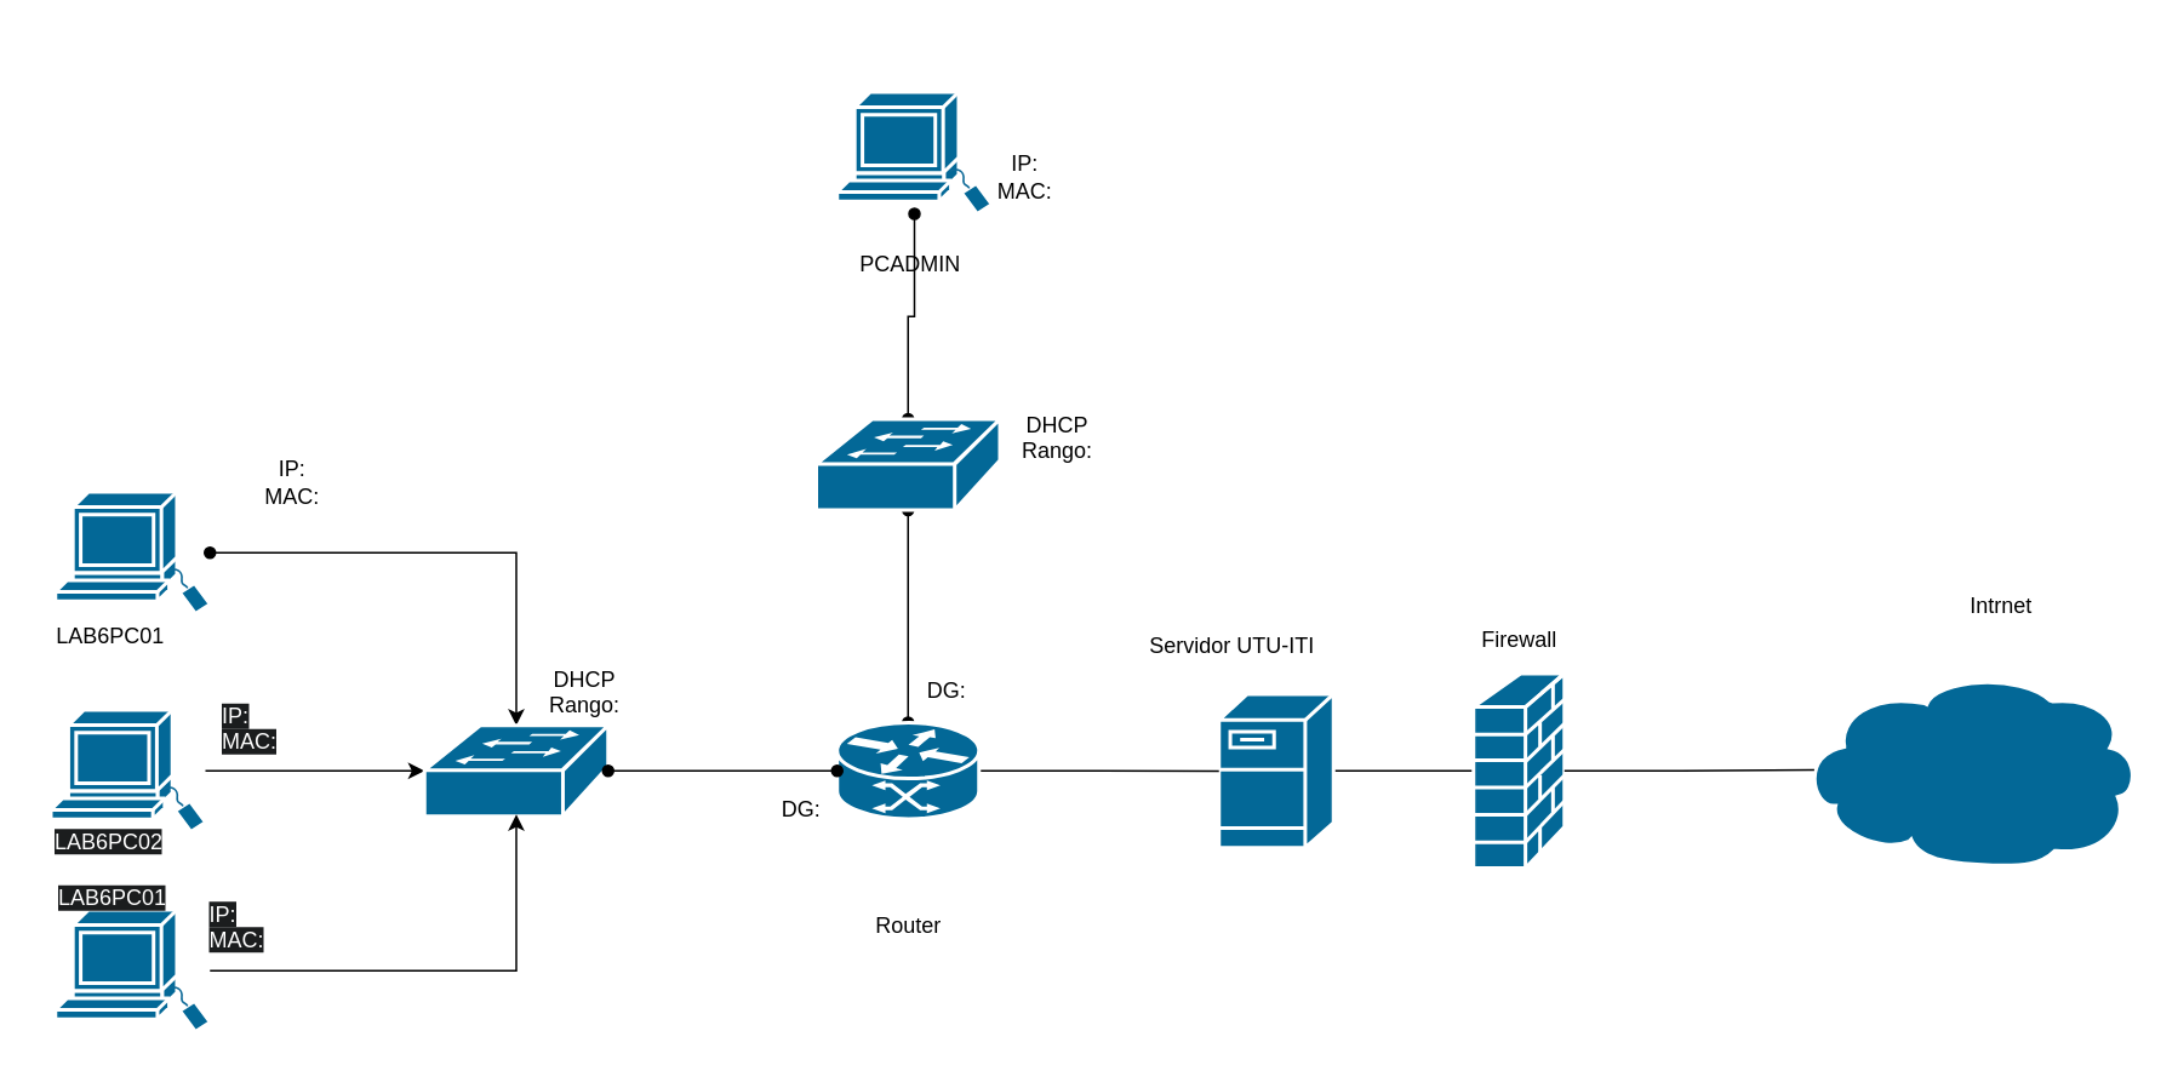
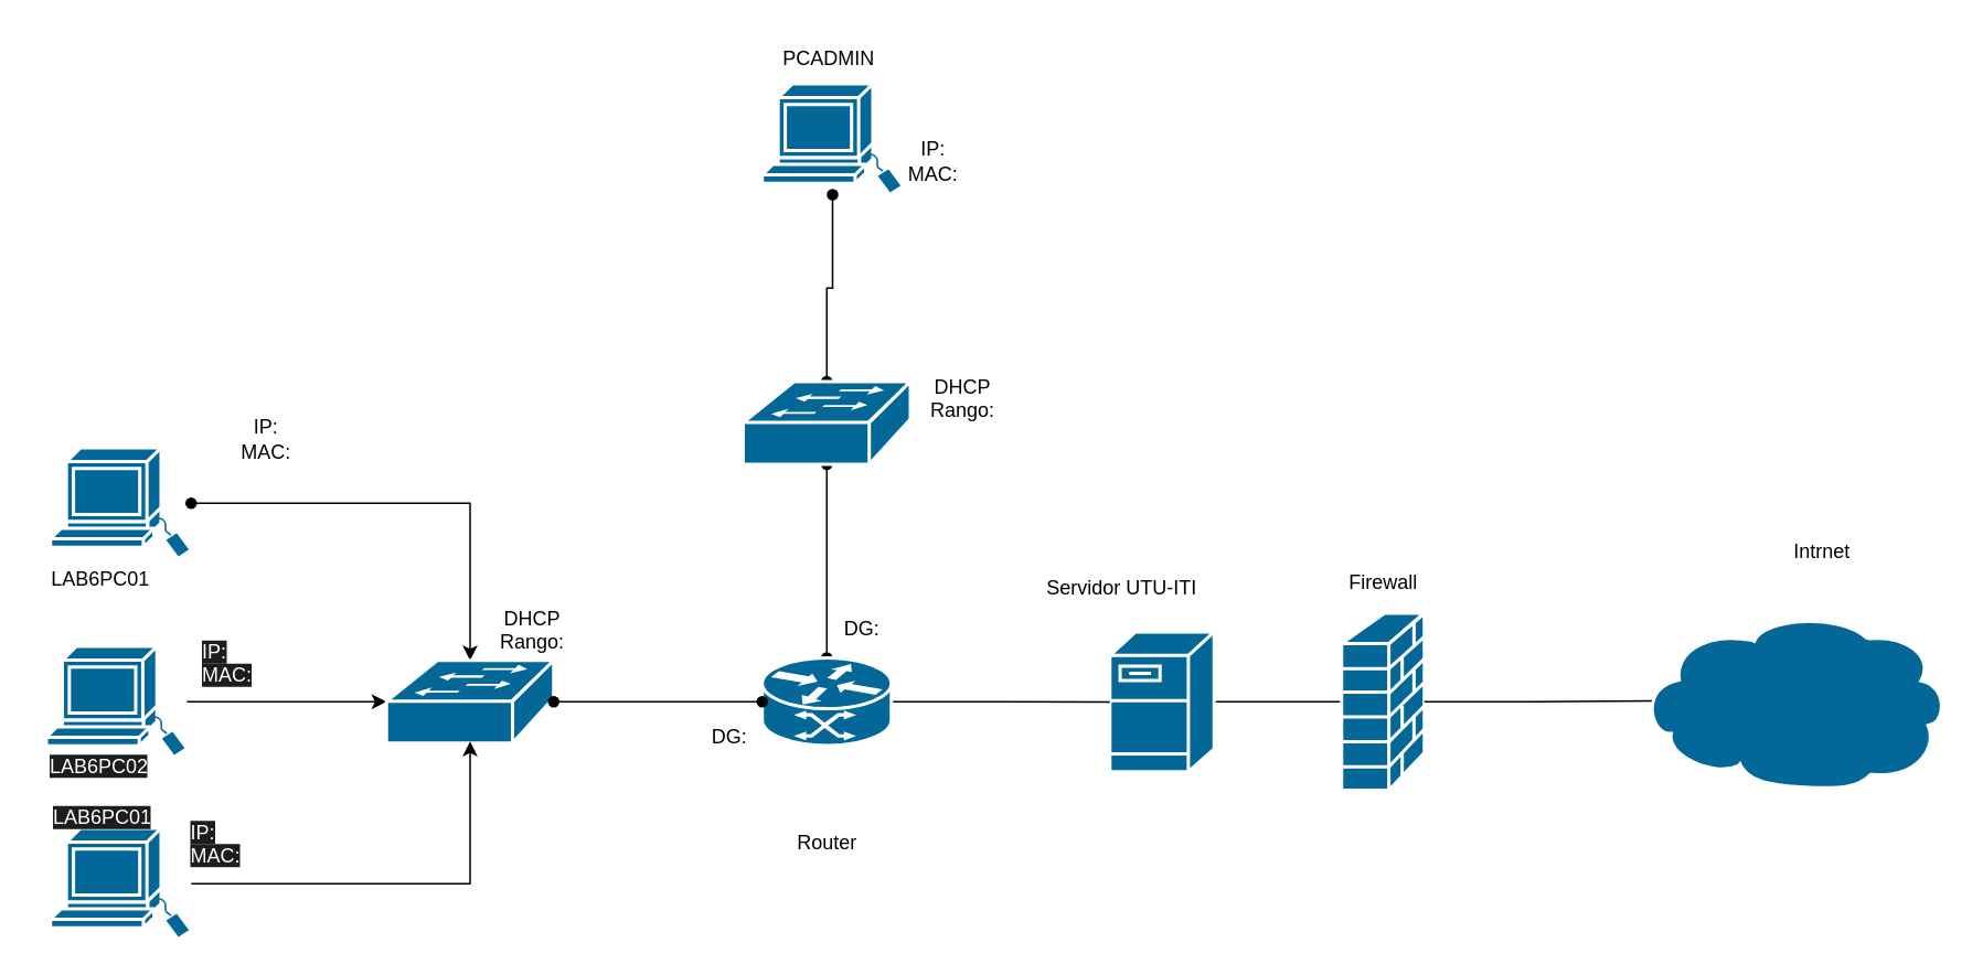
  <mxCell id="0" />
  <mxCell id="1" parent="0" />
  <mxCell id="2" value="" style="edgeStyle=orthogonalEdgeStyle;rounded=0;orthogonalLoop=1;jettySize=auto;html=1;" parent="1" source="3" target="7" edge="1"><mxGeometry relative="1" as="geometry" /></mxCell>
  <mxCell id="3" value="" style="shape=mxgraph.cisco.computers_and_peripherals.sun_workstation;sketch=0;html=1;pointerEvents=1;dashed=0;fillColor=#036897;strokeColor=#ffffff;strokeWidth=2;verticalLabelPosition=bottom;verticalAlign=top;align=center;outlineConnect=0;" parent="1" vertex="1"><mxGeometry x="27.5" y="390" width="85" height="67" as="geometry" /></mxCell>
  <mxCell id="4" style="edgeStyle=orthogonalEdgeStyle;rounded=0;orthogonalLoop=1;jettySize=auto;html=1;startArrow=oval;startFill=1;" parent="1" source="5" target="7" edge="1"><mxGeometry relative="1" as="geometry" /></mxCell>
  <mxCell id="5" value="" style="shape=mxgraph.cisco.computers_and_peripherals.sun_workstation;sketch=0;html=1;pointerEvents=1;dashed=0;fillColor=#036897;strokeColor=#ffffff;strokeWidth=2;verticalLabelPosition=bottom;verticalAlign=top;align=center;outlineConnect=0;" parent="1" vertex="1"><mxGeometry x="30" y="270" width="85" height="67" as="geometry" /></mxCell>
  <mxCell id="6" value="" style="shape=mxgraph.cisco.computers_and_peripherals.sun_workstation;sketch=0;html=1;pointerEvents=1;dashed=0;fillColor=#036897;strokeColor=#ffffff;strokeWidth=2;verticalLabelPosition=bottom;verticalAlign=top;align=center;outlineConnect=0;" parent="1" vertex="1"><mxGeometry x="30" y="500" width="85" height="67" as="geometry" /></mxCell>
  <mxCell id="7" value="" style="shape=mxgraph.cisco.switches.workgroup_switch;sketch=0;html=1;pointerEvents=1;dashed=0;fillColor=#036897;strokeColor=#ffffff;strokeWidth=2;verticalLabelPosition=bottom;verticalAlign=top;align=center;outlineConnect=0;" parent="1" vertex="1"><mxGeometry x="233" y="398.5" width="101" height="50" as="geometry" /></mxCell>
  <mxCell id="8" style="edgeStyle=orthogonalEdgeStyle;rounded=0;orthogonalLoop=1;jettySize=auto;html=1;exitX=1;exitY=0.5;exitDx=0;exitDy=0;exitPerimeter=0;endArrow=none;startFill=0;" parent="1" source="9" target="10" edge="1"><mxGeometry relative="1" as="geometry" /></mxCell>
  <mxCell id="9" value="" style="shape=mxgraph.cisco.servers.fileserver;sketch=0;html=1;pointerEvents=1;dashed=0;fillColor=#036897;strokeColor=#ffffff;strokeWidth=2;verticalLabelPosition=bottom;verticalAlign=top;align=center;outlineConnect=0;" parent="1" vertex="1"><mxGeometry x="670" y="381.25" width="63" height="84.5" as="geometry" /></mxCell>
  <mxCell id="10" value="" style="shape=mxgraph.cisco.security.firewall;sketch=0;html=1;pointerEvents=1;dashed=0;fillColor=#036897;strokeColor=#ffffff;strokeWidth=2;verticalLabelPosition=bottom;verticalAlign=top;align=center;outlineConnect=0;" parent="1" vertex="1"><mxGeometry x="810" y="370" width="50" height="107" as="geometry" /></mxCell>
  <mxCell id="11" value="" style="edgeStyle=orthogonalEdgeStyle;rounded=0;orthogonalLoop=1;jettySize=auto;html=1;startArrow=oval;startFill=1;endArrow=oval;endFill=1;" parent="1" source="13" target="24" edge="1"><mxGeometry relative="1" as="geometry" /></mxCell>
  <mxCell id="12" style="edgeStyle=orthogonalEdgeStyle;rounded=0;orthogonalLoop=1;jettySize=auto;html=1;endArrow=none;startFill=0;" parent="1" source="13" target="9" edge="1"><mxGeometry relative="1" as="geometry" /></mxCell>
  <mxCell id="13" value="" style="shape=mxgraph.cisco.routers.atm_router;sketch=0;html=1;pointerEvents=1;dashed=0;fillColor=#036897;strokeColor=#ffffff;strokeWidth=2;verticalLabelPosition=bottom;verticalAlign=top;align=center;outlineConnect=0;" parent="1" vertex="1"><mxGeometry x="460" y="397" width="78" height="53" as="geometry" /></mxCell>
  <mxCell id="14" style="edgeStyle=orthogonalEdgeStyle;rounded=0;orthogonalLoop=1;jettySize=auto;html=1;entryX=0.5;entryY=0.98;entryDx=0;entryDy=0;entryPerimeter=0;" parent="1" source="6" target="7" edge="1"><mxGeometry relative="1" as="geometry" /></mxCell>
  <mxCell id="15" value="LAB6PC01" style="text;html=1;align=center;verticalAlign=middle;resizable=0;points=[];autosize=1;strokeColor=none;fillColor=none;" parent="1" vertex="1"><mxGeometry x="20" y="335" width="80" height="30" as="geometry" /></mxCell>
  <mxCell id="16" value="&lt;span style=&quot;color: rgb(255, 255, 255); font-family: Helvetica; font-size: 12px; font-style: normal; font-variant-ligatures: normal; font-variant-caps: normal; font-weight: 400; letter-spacing: normal; orphans: 2; text-align: center; text-indent: 0px; text-transform: none; widows: 2; word-spacing: 0px; -webkit-text-stroke-width: 0px; white-space: nowrap; background-color: rgb(27, 29, 30); text-decoration-thickness: initial; text-decoration-style: initial; text-decoration-color: initial; display: inline !important; float: none;&quot;&gt;LAB6PC02&lt;/span&gt;" style="text;whiteSpace=wrap;html=1;" parent="1" vertex="1"><mxGeometry x="27.5" y="448.5" width="90" height="40" as="geometry" /></mxCell>
  <mxCell id="17" value="&lt;span style=&quot;color: rgb(255, 255, 255); font-family: Helvetica; font-size: 12px; font-style: normal; font-variant-ligatures: normal; font-variant-caps: normal; font-weight: 400; letter-spacing: normal; orphans: 2; text-align: center; text-indent: 0px; text-transform: none; widows: 2; word-spacing: 0px; -webkit-text-stroke-width: 0px; white-space: nowrap; background-color: rgb(27, 29, 30); text-decoration-thickness: initial; text-decoration-style: initial; text-decoration-color: initial; display: inline !important; float: none;&quot;&gt;LAB6PC01&lt;/span&gt;" style="text;whiteSpace=wrap;html=1;" parent="1" vertex="1"><mxGeometry x="30" y="480" width="90" height="40" as="geometry" /></mxCell>
  <mxCell id="18" value="IP:&lt;br&gt;MAC:" style="text;html=1;align=center;verticalAlign=middle;resizable=0;points=[];autosize=1;strokeColor=none;fillColor=none;" parent="1" vertex="1"><mxGeometry x="135" y="245" width="50" height="40" as="geometry" /></mxCell>
  <mxCell id="19" value="&lt;span style=&quot;color: rgb(255, 255, 255); font-family: Helvetica; font-size: 12px; font-style: normal; font-variant-ligatures: normal; font-variant-caps: normal; font-weight: 400; letter-spacing: normal; orphans: 2; text-align: center; text-indent: 0px; text-transform: none; widows: 2; word-spacing: 0px; -webkit-text-stroke-width: 0px; white-space: nowrap; background-color: rgb(27, 29, 30); text-decoration-thickness: initial; text-decoration-style: initial; text-decoration-color: initial; display: inline !important; float: none;&quot;&gt;IP:&lt;/span&gt;&lt;br style=&quot;forced-color-adjust: none; box-shadow: none !important; color: rgb(255, 255, 255); font-family: Helvetica; font-size: 12px; font-style: normal; font-variant-ligatures: normal; font-variant-caps: normal; font-weight: 400; letter-spacing: normal; orphans: 2; text-align: center; text-indent: 0px; text-transform: none; widows: 2; word-spacing: 0px; -webkit-text-stroke-width: 0px; white-space: nowrap; background-color: rgb(27, 29, 30); text-decoration-thickness: initial; text-decoration-style: initial; text-decoration-color: initial;&quot;&gt;&lt;span style=&quot;color: rgb(255, 255, 255); font-family: Helvetica; font-size: 12px; font-style: normal; font-variant-ligatures: normal; font-variant-caps: normal; font-weight: 400; letter-spacing: normal; orphans: 2; text-align: center; text-indent: 0px; text-transform: none; widows: 2; word-spacing: 0px; -webkit-text-stroke-width: 0px; white-space: nowrap; background-color: rgb(27, 29, 30); text-decoration-thickness: initial; text-decoration-style: initial; text-decoration-color: initial; display: inline !important; float: none;&quot;&gt;MAC:&lt;/span&gt;" style="text;whiteSpace=wrap;html=1;" parent="1" vertex="1"><mxGeometry x="120" y="380" width="60" height="50" as="geometry" /></mxCell>
  <mxCell id="20" value="&lt;span style=&quot;color: rgb(255, 255, 255); font-family: Helvetica; font-size: 12px; font-style: normal; font-variant-ligatures: normal; font-variant-caps: normal; font-weight: 400; letter-spacing: normal; orphans: 2; text-align: center; text-indent: 0px; text-transform: none; widows: 2; word-spacing: 0px; -webkit-text-stroke-width: 0px; white-space: nowrap; background-color: rgb(27, 29, 30); text-decoration-thickness: initial; text-decoration-style: initial; text-decoration-color: initial; display: inline !important; float: none;&quot;&gt;IP:&lt;/span&gt;&lt;br style=&quot;forced-color-adjust: none; box-shadow: none !important; color: rgb(255, 255, 255); font-family: Helvetica; font-size: 12px; font-style: normal; font-variant-ligatures: normal; font-variant-caps: normal; font-weight: 400; letter-spacing: normal; orphans: 2; text-align: center; text-indent: 0px; text-transform: none; widows: 2; word-spacing: 0px; -webkit-text-stroke-width: 0px; white-space: nowrap; background-color: rgb(27, 29, 30); text-decoration-thickness: initial; text-decoration-style: initial; text-decoration-color: initial;&quot;&gt;&lt;span style=&quot;color: rgb(255, 255, 255); font-family: Helvetica; font-size: 12px; font-style: normal; font-variant-ligatures: normal; font-variant-caps: normal; font-weight: 400; letter-spacing: normal; orphans: 2; text-align: center; text-indent: 0px; text-transform: none; widows: 2; word-spacing: 0px; -webkit-text-stroke-width: 0px; white-space: nowrap; background-color: rgb(27, 29, 30); text-decoration-thickness: initial; text-decoration-style: initial; text-decoration-color: initial; display: inline !important; float: none;&quot;&gt;MAC:&lt;/span&gt;" style="text;whiteSpace=wrap;html=1;" parent="1" vertex="1"><mxGeometry x="112.5" y="488.5" width="60" height="50" as="geometry" /></mxCell>
  <mxCell id="21" value="&lt;div style=&quot;text-align: center;&quot;&gt;&lt;span style=&quot;background-color: transparent; color: light-dark(rgb(0, 0, 0), rgb(255, 255, 255)); text-wrap-mode: nowrap;&quot;&gt;DHCP&lt;br&gt;Rango:&lt;/span&gt;&lt;/div&gt;" style="text;whiteSpace=wrap;html=1;" parent="1" vertex="1"><mxGeometry x="300" y="360" width="60" height="50" as="geometry" /></mxCell>
  <mxCell id="22" style="edgeStyle=orthogonalEdgeStyle;rounded=0;orthogonalLoop=1;jettySize=auto;html=1;entryX=0;entryY=0.5;entryDx=0;entryDy=0;entryPerimeter=0;startArrow=oval;startFill=1;endArrow=oval;endFill=1;" parent="1" source="7" target="13" edge="1"><mxGeometry relative="1" as="geometry" /></mxCell>
  <mxCell id="23" style="edgeStyle=orthogonalEdgeStyle;rounded=0;orthogonalLoop=1;jettySize=auto;html=1;endArrow=oval;endFill=1;startArrow=oval;startFill=1;" parent="1" source="24" target="25" edge="1"><mxGeometry relative="1" as="geometry" /></mxCell>
  <mxCell id="24" value="" style="shape=mxgraph.cisco.switches.workgroup_switch;sketch=0;html=1;pointerEvents=1;dashed=0;fillColor=#036897;strokeColor=#ffffff;strokeWidth=2;verticalLabelPosition=bottom;verticalAlign=top;align=center;outlineConnect=0;" parent="1" vertex="1"><mxGeometry x="448.5" y="230" width="101" height="50" as="geometry" /></mxCell>
  <mxCell id="25" value="" style="shape=mxgraph.cisco.computers_and_peripherals.sun_workstation;sketch=0;html=1;pointerEvents=1;dashed=0;fillColor=#036897;strokeColor=#ffffff;strokeWidth=2;verticalLabelPosition=bottom;verticalAlign=top;align=center;outlineConnect=0;" parent="1" vertex="1"><mxGeometry x="460" y="50" width="85" height="67" as="geometry" /></mxCell>
- <mxCell id="26" value="PCADMIN" style="text;html=1;align=center;verticalAlign=middle;resizable=0;points=[];autosize=1;strokeColor=none;fillColor=none;" parent="1" vertex="1"><mxGeometry x="460" y="130" width="80" height="30" as="geometry" /></mxCell>
+ <mxCell id="26" value="PCADMIN" style="text;html=1;align=center;verticalAlign=middle;resizable=0;points=[];autosize=1;strokeColor=none;fillColor=none;" parent="1" vertex="1"><mxGeometry x="460" y="20" width="80" height="30" as="geometry" /></mxCell>
  <mxCell id="27" value="&lt;div style=&quot;text-align: center;&quot;&gt;&lt;span style=&quot;background-color: transparent; color: light-dark(rgb(0, 0, 0), rgb(255, 255, 255)); text-wrap-mode: nowrap;&quot;&gt;DHCP&lt;br&gt;Rango:&lt;/span&gt;&lt;/div&gt;" style="text;whiteSpace=wrap;html=1;" parent="1" vertex="1"><mxGeometry x="560" y="220" width="60" height="50" as="geometry" /></mxCell>
  <mxCell id="28" value="IP:&lt;br&gt;MAC:" style="text;html=1;align=center;verticalAlign=middle;resizable=0;points=[];autosize=1;strokeColor=none;fillColor=none;" parent="1" vertex="1"><mxGeometry x="538" y="77" width="50" height="40" as="geometry" /></mxCell>
  <mxCell id="29" value="Router" style="text;html=1;align=center;verticalAlign=middle;resizable=0;points=[];autosize=1;strokeColor=none;fillColor=none;" parent="1" vertex="1"><mxGeometry x="469" y="493.5" width="60" height="30" as="geometry" /></mxCell>
  <mxCell id="30" value="Servidor UTU-ITI" style="text;html=1;align=center;verticalAlign=middle;resizable=0;points=[];autosize=1;strokeColor=none;fillColor=none;" parent="1" vertex="1"><mxGeometry x="621.5" y="340" width="110" height="30" as="geometry" /></mxCell>
  <mxCell id="31" value="Firewall" style="text;html=1;align=center;verticalAlign=middle;resizable=0;points=[];autosize=1;strokeColor=none;fillColor=none;" parent="1" vertex="1"><mxGeometry x="805" y="337" width="60" height="30" as="geometry" /></mxCell>
  <mxCell id="32" value="" style="shape=mxgraph.cisco.storage.cloud;sketch=0;html=1;pointerEvents=1;dashed=0;fillColor=#036897;strokeColor=#ffffff;strokeWidth=2;verticalLabelPosition=bottom;verticalAlign=top;align=center;outlineConnect=0;" parent="1" vertex="1"><mxGeometry x="990" y="370" width="186" height="106" as="geometry" /></mxCell>
  <mxCell id="33" value="Intrnet&lt;div&gt;&lt;br&gt;&lt;/div&gt;" style="text;html=1;align=center;verticalAlign=middle;resizable=0;points=[];autosize=1;strokeColor=none;fillColor=none;" parent="1" vertex="1"><mxGeometry x="1070" y="320" width="60" height="40" as="geometry" /></mxCell>
  <mxCell id="34" style="edgeStyle=orthogonalEdgeStyle;rounded=0;orthogonalLoop=1;jettySize=auto;html=1;entryX=0.04;entryY=0.5;entryDx=0;entryDy=0;entryPerimeter=0;endArrow=none;startFill=0;" parent="1" source="10" target="32" edge="1"><mxGeometry relative="1" as="geometry" /></mxCell>
  <mxCell id="35" value="DG:" style="text;html=1;align=center;verticalAlign=middle;resizable=0;points=[];autosize=1;strokeColor=none;fillColor=none;" parent="1" vertex="1"><mxGeometry x="500" y="365" width="40" height="30" as="geometry" /></mxCell>
  <mxCell id="36" value="DG:" style="text;html=1;align=center;verticalAlign=middle;resizable=0;points=[];autosize=1;strokeColor=none;fillColor=none;" parent="1" vertex="1"><mxGeometry x="420" y="430" width="40" height="30" as="geometry" /></mxCell>
